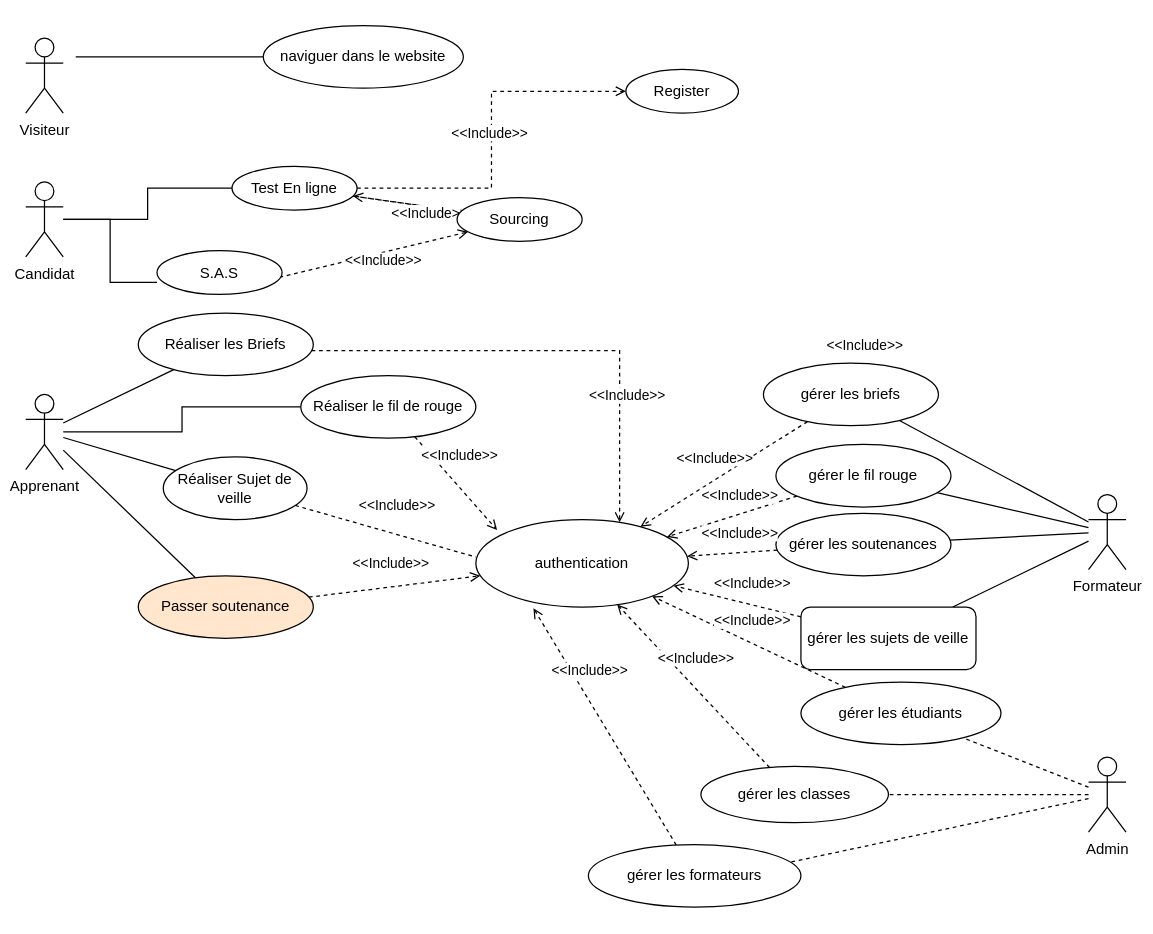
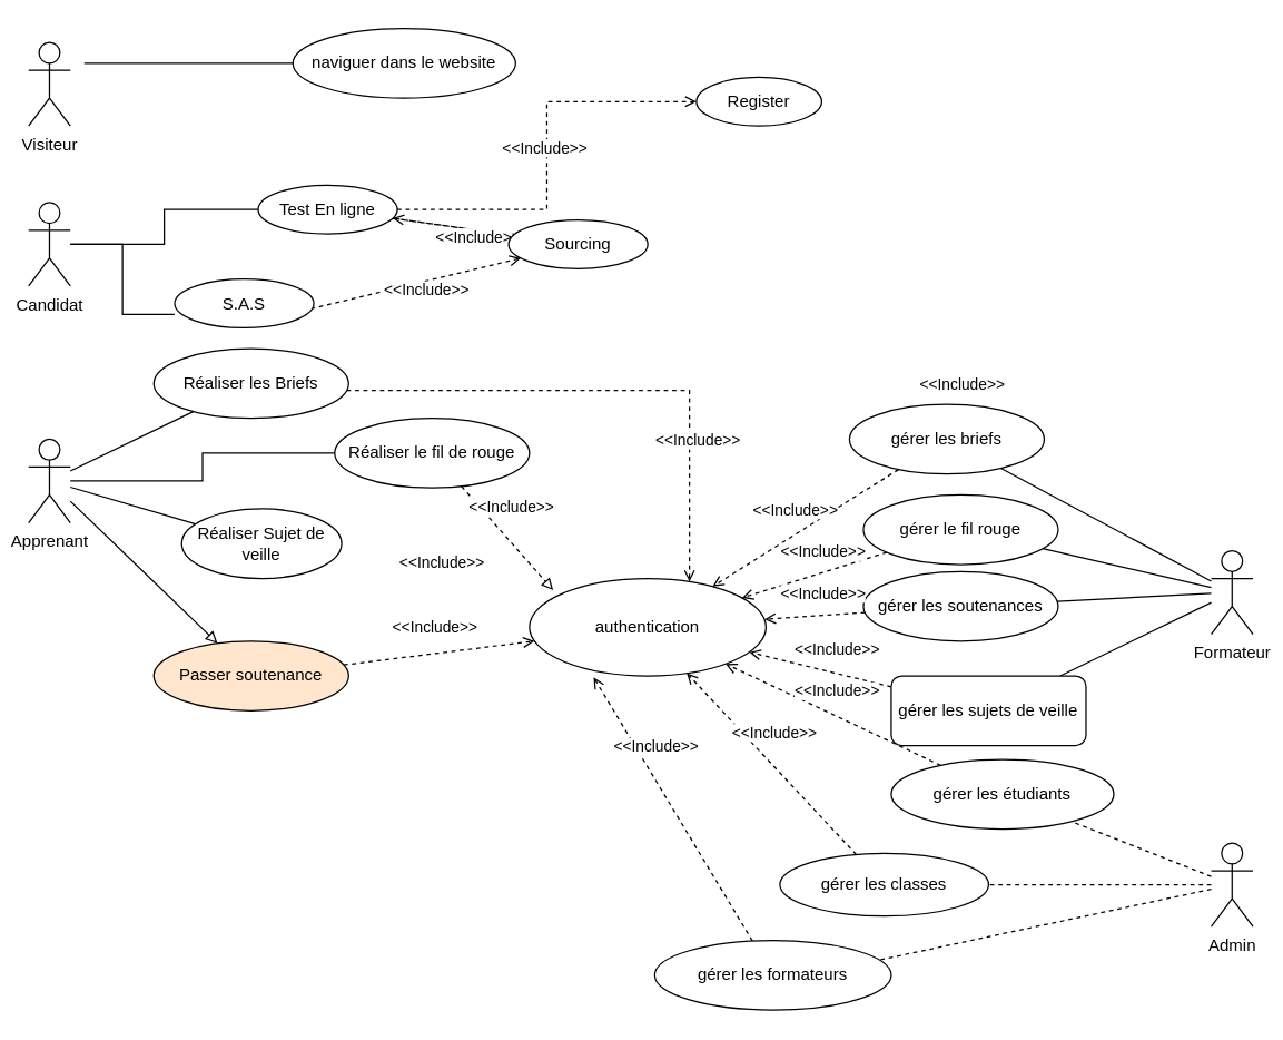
  <mxCell id="0" />
  <mxCell id="1" parent="0" />
  <mxCell id="2" style="edgeStyle=orthogonalEdgeStyle;rounded=0;orthogonalLoop=1;jettySize=auto;html=1;entryX=0;entryY=0.5;entryDx=0;entryDy=0;endArrow=open;endFill=0;dashed=1;exitX=1;exitY=0.5;exitDx=0;exitDy=0;" parent="1" source="17" target="4" edge="1"><mxGeometry relative="1" as="geometry"><mxPoint x="280" y="337.5" as="sourcePoint" /></mxGeometry></mxCell>
  <mxCell id="3" value="&amp;lt;&amp;lt;Include&amp;gt;&amp;gt;" style="edgeLabel;html=1;align=center;verticalAlign=middle;resizable=0;points=[];" parent="2" vertex="1" connectable="0"><mxGeometry x="-0.178" y="-3" relative="1" as="geometry"><mxPoint x="-5.5" y="-31.67" as="offset" /></mxGeometry></mxCell>
  <mxCell id="4" value="Register" style="ellipse;whiteSpace=wrap;html=1;" parent="1" vertex="1"><mxGeometry x="500" y="55" width="90" height="35" as="geometry" /></mxCell>
  <mxCell id="5" value="authentication" style="ellipse;whiteSpace=wrap;html=1;" parent="1" vertex="1"><mxGeometry x="380" y="415" width="170" height="70" as="geometry" /></mxCell>
  <mxCell id="6" style="edgeStyle=none;rounded=0;orthogonalLoop=1;jettySize=auto;html=1;endArrow=none;endFill=0;" edge="1" parent="1" source="10" target="39"><mxGeometry relative="1" as="geometry" /></mxCell>
  <mxCell id="7" style="rounded=0;orthogonalLoop=1;jettySize=auto;html=1;endArrow=none;endFill=0;" edge="1" parent="1" source="10" target="37"><mxGeometry relative="1" as="geometry" /></mxCell>
  <mxCell id="8" style="edgeStyle=none;rounded=0;orthogonalLoop=1;jettySize=auto;html=1;endArrow=none;endFill=0;" edge="1" parent="1" source="10" target="41"><mxGeometry relative="1" as="geometry" /></mxCell>
  <mxCell id="9" style="edgeStyle=none;rounded=0;orthogonalLoop=1;jettySize=auto;html=1;endArrow=none;endFill=0;" edge="1" parent="1" source="10" target="63"><mxGeometry relative="1" as="geometry" /></mxCell>
  <mxCell id="10" value="Formateur" style="shape=umlActor;verticalLabelPosition=bottom;verticalAlign=top;html=1;outlineConnect=0;" parent="1" vertex="1"><mxGeometry x="870" y="395" width="30" height="60" as="geometry" /></mxCell>
  <mxCell id="11" style="edgeStyle=orthogonalEdgeStyle;rounded=0;orthogonalLoop=1;jettySize=auto;html=1;entryX=0;entryY=0.724;entryDx=0;entryDy=0;entryPerimeter=0;endArrow=none;endFill=0;" edge="1" parent="1" source="13" target="26"><mxGeometry relative="1" as="geometry" /></mxCell>
  <mxCell id="12" style="edgeStyle=orthogonalEdgeStyle;rounded=0;orthogonalLoop=1;jettySize=auto;html=1;entryX=0;entryY=0.5;entryDx=0;entryDy=0;endArrow=none;endFill=0;" edge="1" parent="1" source="13" target="17"><mxGeometry relative="1" as="geometry" /></mxCell>
  <mxCell id="13" value="Candidat" style="shape=umlActor;verticalLabelPosition=bottom;verticalAlign=top;html=1;outlineConnect=0;" parent="1" vertex="1"><mxGeometry x="20" y="145" width="30" height="60" as="geometry" /></mxCell>
  <mxCell id="14" value="" style="edgeStyle=none;rounded=0;orthogonalLoop=1;jettySize=auto;html=1;dashed=1;endArrow=none;endFill=0;" parent="1" source="17" target="20" edge="1"><mxGeometry relative="1" as="geometry" /></mxCell>
  <mxCell id="15" value="" style="edgeStyle=none;rounded=0;orthogonalLoop=1;jettySize=auto;html=1;dashed=1;endArrow=none;endFill=0;startArrow=open;startFill=0;" parent="1" source="17" target="20" edge="1"><mxGeometry relative="1" as="geometry" /></mxCell>
  <mxCell id="16" value="&amp;lt;&amp;lt;Include&amp;gt;&amp;gt;" style="edgeLabel;html=1;align=center;verticalAlign=middle;resizable=0;points=[];" parent="15" vertex="1" connectable="0"><mxGeometry x="-0.417" y="2" relative="1" as="geometry"><mxPoint x="35.2" y="11.96" as="offset" /></mxGeometry></mxCell>
  <mxCell id="17" value="Test En ligne" style="ellipse;whiteSpace=wrap;html=1;" parent="1" vertex="1"><mxGeometry x="185" y="132.5" width="100" height="35" as="geometry" /></mxCell>
  <mxCell id="18" style="edgeStyle=none;rounded=0;orthogonalLoop=1;jettySize=auto;html=1;entryX=0.95;entryY=0.629;entryDx=0;entryDy=0;dashed=1;endArrow=none;endFill=0;startArrow=open;startFill=0;entryPerimeter=0;" parent="1" source="20" target="26" edge="1"><mxGeometry relative="1" as="geometry"><mxPoint x="325" y="247.5" as="targetPoint" /></mxGeometry></mxCell>
  <mxCell id="19" value="&amp;lt;&amp;lt;Include&amp;gt;&amp;gt;" style="edgeLabel;html=1;align=center;verticalAlign=middle;resizable=0;points=[];" parent="18" vertex="1" connectable="0"><mxGeometry x="-0.335" y="2" relative="1" as="geometry"><mxPoint x="-17" y="8" as="offset" /></mxGeometry></mxCell>
  <mxCell id="20" value="Sourcing" style="ellipse;whiteSpace=wrap;html=1;" parent="1" vertex="1"><mxGeometry x="365" y="157.5" width="100" height="35" as="geometry" /></mxCell>
  <mxCell id="21" value="Visiteur" style="shape=umlActor;verticalLabelPosition=bottom;verticalAlign=top;html=1;outlineConnect=0;" vertex="1" parent="1"><mxGeometry x="20" y="30" width="30" height="60" as="geometry" /></mxCell>
  <mxCell id="22" style="edgeStyle=orthogonalEdgeStyle;rounded=0;orthogonalLoop=1;jettySize=auto;html=1;dashed=1;endArrow=open;endFill=0;" edge="1" parent="1" source="23" target="5"><mxGeometry relative="1" as="geometry"><Array as="points"><mxPoint x="495" y="280" /></Array></mxGeometry></mxCell>
  <mxCell id="23" value="Réaliser les Briefs" style="ellipse;whiteSpace=wrap;html=1;" vertex="1" parent="1"><mxGeometry x="110" y="250" width="140" height="50" as="geometry" /></mxCell>
  <mxCell id="24" value="naviguer dans le website" style="ellipse;whiteSpace=wrap;html=1;" vertex="1" parent="1"><mxGeometry x="210" y="20" width="160" height="50" as="geometry" /></mxCell>
  <mxCell id="25" style="edgeStyle=entityRelationEdgeStyle;rounded=0;orthogonalLoop=1;jettySize=auto;html=1;entryX=0;entryY=0.5;entryDx=0;entryDy=0;endArrow=none;endFill=0;" edge="1" parent="1"><mxGeometry relative="1" as="geometry"><mxPoint x="60" y="45" as="sourcePoint" /><mxPoint x="210" y="45" as="targetPoint" /></mxGeometry></mxCell>
  <mxCell id="26" value="S.A.S" style="ellipse;whiteSpace=wrap;html=1;" vertex="1" parent="1"><mxGeometry x="125" y="200" width="100" height="35" as="geometry" /></mxCell>
  <mxCell id="27" style="rounded=0;orthogonalLoop=1;jettySize=auto;html=1;endArrow=none;endFill=0;" edge="1" parent="1" source="31" target="23"><mxGeometry relative="1" as="geometry" /></mxCell>
  <mxCell id="28" style="edgeStyle=orthogonalEdgeStyle;rounded=0;orthogonalLoop=1;jettySize=auto;html=1;endArrow=none;endFill=0;" edge="1" parent="1" source="31" target="33"><mxGeometry relative="1" as="geometry" /></mxCell>
- <mxCell id="29" style="edgeStyle=none;rounded=0;orthogonalLoop=1;jettySize=auto;html=1;endArrow=none;endFill=0;" edge="1" parent="1" source="31" target="35"><mxGeometry relative="1" as="geometry" /></mxCell>
+ <mxCell id="29" style="edgeStyle=none;rounded=0;orthogonalLoop=1;jettySize=auto;html=1;endArrow=block;endFill=0;" edge="1" parent="1" source="31" target="35"><mxGeometry relative="1" as="geometry" /></mxCell>
  <mxCell id="30" style="edgeStyle=none;rounded=0;orthogonalLoop=1;jettySize=auto;html=1;endArrow=none;endFill=0;" edge="1" parent="1" source="31" target="66"><mxGeometry relative="1" as="geometry" /></mxCell>
  <mxCell id="31" value="Apprenant" style="shape=umlActor;verticalLabelPosition=bottom;verticalAlign=top;html=1;outlineConnect=0;" vertex="1" parent="1"><mxGeometry x="20" y="315" width="30" height="60" as="geometry" /></mxCell>
- <mxCell id="32" style="edgeStyle=none;rounded=0;orthogonalLoop=1;jettySize=auto;html=1;dashed=1;endArrow=open;endFill=0;entryX=0.1;entryY=0.12;entryDx=0;entryDy=0;entryPerimeter=0;" edge="1" parent="1" source="33" target="5"><mxGeometry relative="1" as="geometry" /></mxCell>
+ <mxCell id="32" style="edgeStyle=none;rounded=0;orthogonalLoop=1;jettySize=auto;html=1;dashed=1;endArrow=block;endFill=0;entryX=0.1;entryY=0.12;entryDx=0;entryDy=0;entryPerimeter=0;" edge="1" parent="1" source="33" target="5"><mxGeometry relative="1" as="geometry" /></mxCell>
  <mxCell id="33" value="Réaliser le fil de rouge" style="ellipse;whiteSpace=wrap;html=1;" vertex="1" parent="1"><mxGeometry x="240" y="300" width="140" height="50" as="geometry" /></mxCell>
  <mxCell id="34" style="edgeStyle=none;rounded=0;orthogonalLoop=1;jettySize=auto;html=1;dashed=1;endArrow=open;endFill=0;" edge="1" parent="1" source="35" target="5"><mxGeometry relative="1" as="geometry" /></mxCell>
  <mxCell id="35" value="Passer soutenance" style="ellipse;whiteSpace=wrap;html=1;fillColor=#ffe6cc;" vertex="1" parent="1"><mxGeometry x="110" y="460" width="140" height="50" as="geometry" /></mxCell>
  <mxCell id="36" style="edgeStyle=none;rounded=0;orthogonalLoop=1;jettySize=auto;html=1;dashed=1;endArrow=open;endFill=0;" edge="1" parent="1" source="37" target="5"><mxGeometry relative="1" as="geometry" /></mxCell>
  <mxCell id="37" value="gérer les briefs" style="ellipse;whiteSpace=wrap;html=1;" vertex="1" parent="1"><mxGeometry x="610" y="290" width="140" height="50" as="geometry" /></mxCell>
  <mxCell id="38" style="edgeStyle=none;rounded=0;orthogonalLoop=1;jettySize=auto;html=1;dashed=1;endArrow=open;endFill=0;" edge="1" parent="1" source="39" target="5"><mxGeometry relative="1" as="geometry" /></mxCell>
  <mxCell id="39" value="gérer le fil rouge" style="ellipse;whiteSpace=wrap;html=1;" vertex="1" parent="1"><mxGeometry x="620" y="355" width="140" height="50" as="geometry" /></mxCell>
  <mxCell id="40" style="edgeStyle=none;rounded=0;orthogonalLoop=1;jettySize=auto;html=1;dashed=1;endArrow=open;endFill=0;" edge="1" parent="1" source="41" target="5"><mxGeometry relative="1" as="geometry" /></mxCell>
  <mxCell id="41" value="gérer les sujets de veille" style="whiteSpace=wrap;html=1;rounded=1;" vertex="1" parent="1"><mxGeometry x="640" y="485" width="140" height="50" as="geometry" /></mxCell>
  <mxCell id="42" value="&amp;lt;&amp;lt;Include&amp;gt;&amp;gt;" style="edgeLabel;html=1;align=center;verticalAlign=middle;resizable=0;points=[];" vertex="1" connectable="0" parent="1"><mxGeometry x="500" y="315.004" as="geometry" /></mxCell>
  <mxCell id="43" value="&amp;lt;&amp;lt;Include&amp;gt;&amp;gt;" style="edgeLabel;html=1;align=center;verticalAlign=middle;resizable=0;points=[];" vertex="1" connectable="0" parent="1"><mxGeometry x="350" y="365.004" as="geometry"><mxPoint x="16" y="-2" as="offset" /></mxGeometry></mxCell>
  <mxCell id="44" value="&amp;lt;&amp;lt;Include&amp;gt;&amp;gt;" style="edgeLabel;html=1;align=center;verticalAlign=middle;resizable=0;points=[];" vertex="1" connectable="0" parent="1"><mxGeometry x="690" y="275.004" as="geometry" /></mxCell>
  <mxCell id="45" value="&amp;lt;&amp;lt;Include&amp;gt;&amp;gt;" style="edgeLabel;html=1;align=center;verticalAlign=middle;resizable=0;points=[];" vertex="1" connectable="0" parent="1"><mxGeometry x="320" y="455.004" as="geometry"><mxPoint x="-9" y="-6" as="offset" /></mxGeometry></mxCell>
  <mxCell id="46" value="&amp;lt;&amp;lt;Include&amp;gt;&amp;gt;" style="edgeLabel;html=1;align=center;verticalAlign=middle;resizable=0;points=[];" vertex="1" connectable="0" parent="1"><mxGeometry x="570" y="365.004" as="geometry" /></mxCell>
  <mxCell id="47" value="&amp;lt;&amp;lt;Include&amp;gt;&amp;gt;" style="edgeLabel;html=1;align=center;verticalAlign=middle;resizable=0;points=[];" vertex="1" connectable="0" parent="1"><mxGeometry x="590" y="395.004" as="geometry" /></mxCell>
  <mxCell id="48" value="&amp;lt;&amp;lt;Include&amp;gt;&amp;gt;" style="edgeLabel;html=1;align=center;verticalAlign=middle;resizable=0;points=[];" vertex="1" connectable="0" parent="1"><mxGeometry x="600" y="465.004" as="geometry" /></mxCell>
  <mxCell id="49" style="edgeStyle=none;rounded=0;orthogonalLoop=1;jettySize=auto;html=1;dashed=1;endArrow=none;endFill=0;" edge="1" parent="1" source="52" target="54"><mxGeometry relative="1" as="geometry" /></mxCell>
  <mxCell id="50" style="edgeStyle=none;rounded=0;orthogonalLoop=1;jettySize=auto;html=1;dashed=1;endArrow=none;endFill=0;" edge="1" parent="1" source="52" target="56"><mxGeometry relative="1" as="geometry" /></mxCell>
  <mxCell id="51" style="edgeStyle=none;rounded=0;orthogonalLoop=1;jettySize=auto;html=1;entryX=0.924;entryY=0.3;entryDx=0;entryDy=0;entryPerimeter=0;dashed=1;endArrow=none;endFill=0;" edge="1" parent="1" source="52" target="58"><mxGeometry relative="1" as="geometry" /></mxCell>
  <mxCell id="52" value="Admin&lt;br&gt;" style="shape=umlActor;verticalLabelPosition=bottom;verticalAlign=top;html=1;outlineConnect=0;" vertex="1" parent="1"><mxGeometry x="870" y="605" width="30" height="60" as="geometry" /></mxCell>
  <mxCell id="53" style="edgeStyle=none;rounded=0;orthogonalLoop=1;jettySize=auto;html=1;dashed=1;endArrow=open;endFill=0;" edge="1" parent="1" source="54" target="5"><mxGeometry relative="1" as="geometry" /></mxCell>
  <mxCell id="54" value="gérer les étudiants" style="ellipse;whiteSpace=wrap;html=1;" vertex="1" parent="1"><mxGeometry x="640" y="545" width="160" height="50" as="geometry" /></mxCell>
  <mxCell id="55" style="edgeStyle=none;rounded=0;orthogonalLoop=1;jettySize=auto;html=1;entryX=0.665;entryY=0.971;entryDx=0;entryDy=0;entryPerimeter=0;dashed=1;endArrow=open;endFill=0;" edge="1" parent="1" source="56" target="5"><mxGeometry relative="1" as="geometry" /></mxCell>
  <mxCell id="56" value="gérer les classes" style="ellipse;whiteSpace=wrap;html=1;" vertex="1" parent="1"><mxGeometry x="560" y="612.5" width="150" height="45" as="geometry" /></mxCell>
  <mxCell id="57" style="edgeStyle=none;rounded=0;orthogonalLoop=1;jettySize=auto;html=1;entryX=0.271;entryY=1.014;entryDx=0;entryDy=0;entryPerimeter=0;dashed=1;endArrow=open;endFill=0;" edge="1" parent="1" source="58" target="5"><mxGeometry relative="1" as="geometry" /></mxCell>
  <mxCell id="58" value="gérer les formateurs" style="ellipse;whiteSpace=wrap;html=1;" vertex="1" parent="1"><mxGeometry x="470" y="675" width="170" height="50" as="geometry" /></mxCell>
  <mxCell id="59" value="&amp;lt;&amp;lt;Include&amp;gt;&amp;gt;" style="edgeLabel;html=1;align=center;verticalAlign=middle;resizable=0;points=[];" vertex="1" connectable="0" parent="1"><mxGeometry x="600" y="495.004" as="geometry" /></mxCell>
  <mxCell id="60" value="&amp;lt;&amp;lt;Include&amp;gt;&amp;gt;" style="edgeLabel;html=1;align=center;verticalAlign=middle;resizable=0;points=[];" vertex="1" connectable="0" parent="1"><mxGeometry x="555" y="525.004" as="geometry" /></mxCell>
  <mxCell id="61" value="&amp;lt;&amp;lt;Include&amp;gt;&amp;gt;" style="edgeLabel;html=1;align=center;verticalAlign=middle;resizable=0;points=[];rotation=0;" vertex="1" connectable="0" parent="1"><mxGeometry x="470" y="535.004" as="geometry" /></mxCell>
  <mxCell id="62" style="edgeStyle=none;rounded=0;orthogonalLoop=1;jettySize=auto;html=1;endArrow=open;endFill=0;dashed=1;" edge="1" parent="1" source="63" target="5"><mxGeometry relative="1" as="geometry" /></mxCell>
  <mxCell id="63" value="gérer les soutenances" style="ellipse;whiteSpace=wrap;html=1;" vertex="1" parent="1"><mxGeometry x="620" y="410" width="140" height="50" as="geometry" /></mxCell>
  <mxCell id="64" value="&amp;lt;&amp;lt;Include&amp;gt;&amp;gt;" style="edgeLabel;html=1;align=center;verticalAlign=middle;resizable=0;points=[];" vertex="1" connectable="0" parent="1"><mxGeometry x="590" y="425.004" as="geometry" /></mxCell>
- <mxCell id="65" style="edgeStyle=none;rounded=0;orthogonalLoop=1;jettySize=auto;html=1;endArrow=none;endFill=0;dashed=1;entryX=0;entryY=0.429;entryDx=0;entryDy=0;entryPerimeter=0;" edge="1" parent="1" source="66" target="5"><mxGeometry relative="1" as="geometry" /></mxCell>
  <mxCell id="66" value="Réaliser Sujet de veille" style="ellipse;whiteSpace=wrap;html=1;" vertex="1" parent="1"><mxGeometry x="130" y="365" width="115" height="50" as="geometry" /></mxCell>
  <mxCell id="67" value="&amp;lt;&amp;lt;Include&amp;gt;&amp;gt;" style="edgeLabel;html=1;align=center;verticalAlign=middle;resizable=0;points=[];" vertex="1" connectable="0" parent="1"><mxGeometry x="300" y="405.004" as="geometry"><mxPoint x="16" y="-2" as="offset" /></mxGeometry></mxCell>
